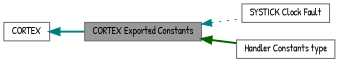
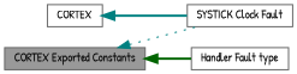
  digraph {
    fontname="Patrick Hand"
    rankdir=LR
    node [color=grey40 fillcolor=white fontname="Patrick Hand" fontsize=10 shape=box style=filled]
    edge [color=teal dir=back fontname="Patrick Hand" fontsize=10 labelfontname=Helvetica labelfontsize=10 shape=plaintext style=bold]
    n1 [height=0.2 label=CORTEX width=0.4]
    n2 [color=gray40 fillcolor=grey60 fontcolor=black height=0.2 label="CORTEX Exported Constants" width=0.4]
    n3 [height=0.2 label="SYSTICK Clock Fault" width=0.4]
-   n4 [height=0.2 label="Handler Constants type" width=0.4]
-   n1 -> n2
+   n4 [height=0.2 label="Handler Fault type" width=0.4]
+   n1 -> n3
    n2 -> n3 [style=dotted]
    n2 -> n4 [color=darkgreen]
  }
